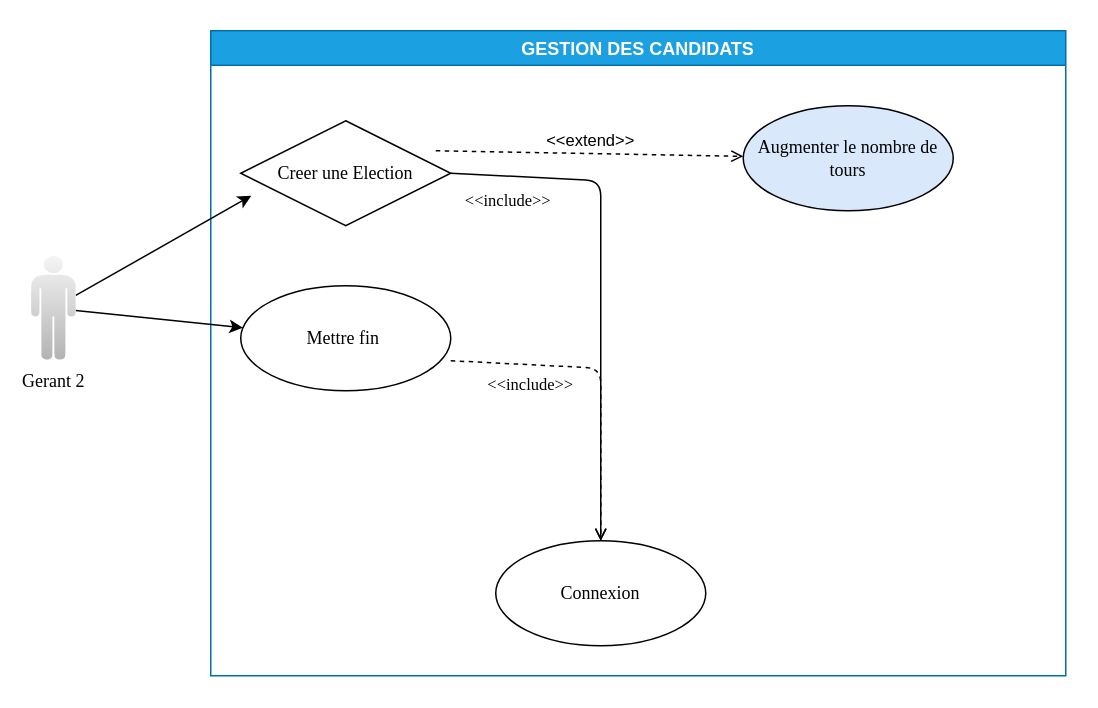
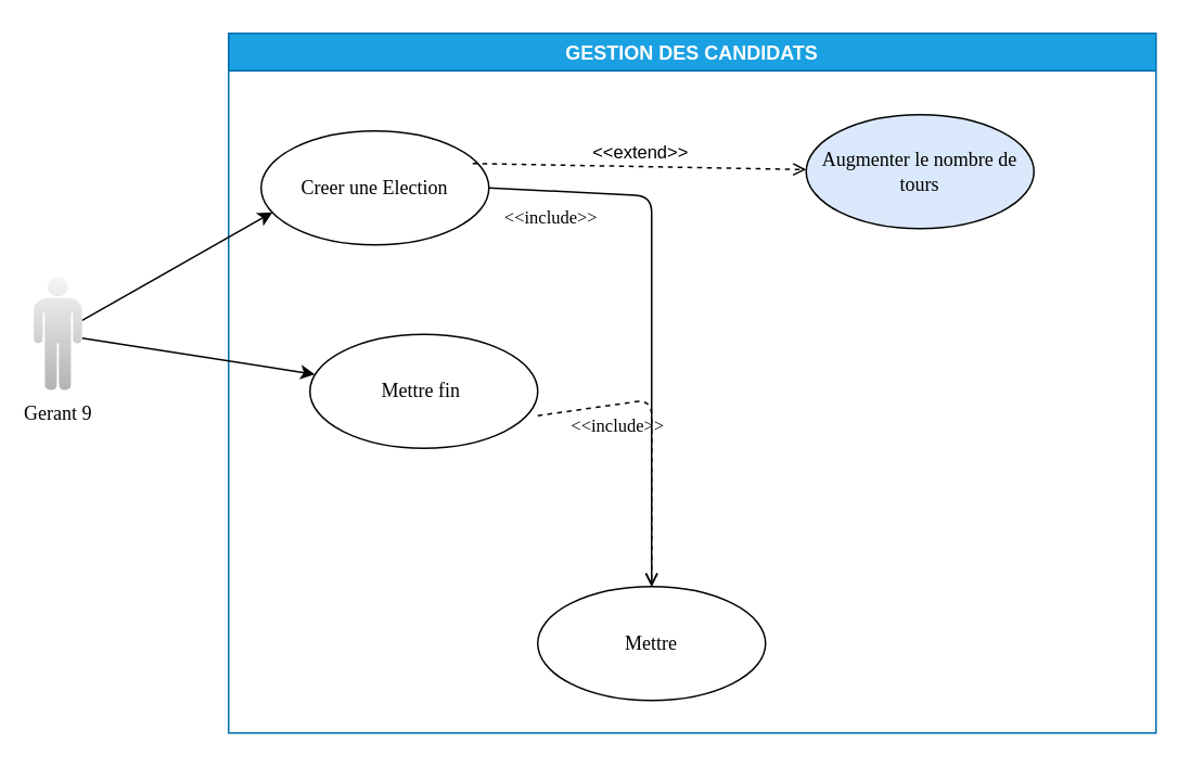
  <mxCell id="0" />
  <mxCell id="1" parent="0" />
  <mxCell id="2" value="GESTION DES CANDIDATS" style="swimlane;fillColor=#1ba1e2;fontColor=#ffffff;strokeColor=#006EAF;" vertex="1" parent="1"><mxGeometry x="140" y="20" width="570" height="430" as="geometry" /></mxCell>
- <mxCell id="3" value="&lt;font face=&quot;Georgia&quot;&gt;Creer une Election&lt;/font&gt;" style="rhombus;whiteSpace=wrap;html=1;" vertex="1" parent="2"><mxGeometry x="20" y="60" width="140" height="70" as="geometry" /></mxCell>
- <mxCell id="4" value="&lt;font face=&quot;Georgia&quot;&gt;Connexion&lt;/font&gt;" style="ellipse;whiteSpace=wrap;html=1;" vertex="1" parent="2"><mxGeometry x="190" y="340" width="140" height="70" as="geometry" /></mxCell>
- <mxCell id="5" value="&lt;font face=&quot;Georgia&quot;&gt;Mettre fin&amp;nbsp;&lt;/font&gt;" style="ellipse;whiteSpace=wrap;html=1;" vertex="1" parent="2"><mxGeometry x="20" y="170" width="140" height="70" as="geometry" /></mxCell>
+ <mxCell id="3" value="&lt;font face=&quot;Georgia&quot;&gt;Creer une Election&lt;/font&gt;" style="ellipse;whiteSpace=wrap;html=1;" vertex="1" parent="2"><mxGeometry x="20" y="60" width="140" height="70" as="geometry" /></mxCell>
+ <mxCell id="4" value="&lt;font face=&quot;Georgia&quot;&gt;Mettre&lt;/font&gt;" style="ellipse;whiteSpace=wrap;html=1;" vertex="1" parent="2"><mxGeometry x="190" y="340" width="140" height="70" as="geometry" /></mxCell>
+ <mxCell id="5" value="&lt;font face=&quot;Georgia&quot;&gt;Mettre fin&amp;nbsp;&lt;/font&gt;" style="ellipse;whiteSpace=wrap;html=1;" vertex="1" parent="2"><mxGeometry x="50" y="185" width="140" height="70" as="geometry" /></mxCell>
  <mxCell id="6" value="&amp;lt;&amp;lt;include&amp;gt;&amp;gt;" style="html=1;verticalAlign=bottom;labelBackgroundColor=none;endArrow=open;endFill=0;dashed=1;fontFamily=Georgia;entryX=0.5;entryY=0;entryDx=0;entryDy=0;exitX=1;exitY=0.714;exitDx=0;exitDy=0;exitPerimeter=0;" edge="1" parent="2" source="5" target="4"><mxGeometry x="-0.501" y="-22" width="160" relative="1" as="geometry"><mxPoint x="360" y="225" as="sourcePoint" /><mxPoint x="320.377" y="303.112" as="targetPoint" /><mxPoint as="offset" /><Array as="points"><mxPoint x="260" y="225" /></Array></mxGeometry></mxCell>
  <mxCell id="7" value="&amp;lt;&amp;lt;include&amp;gt;&amp;gt;" style="html=1;verticalAlign=bottom;labelBackgroundColor=none;endArrow=open;endFill=0;dashed=0;fontFamily=Georgia;exitX=1;exitY=0.5;exitDx=0;exitDy=0;" edge="1" parent="2" source="3" target="4"><mxGeometry x="-0.768" y="-25" width="160" relative="1" as="geometry"><mxPoint x="360" y="95" as="sourcePoint" /><mxPoint x="345" y="391" as="targetPoint" /><mxPoint as="offset" /><Array as="points"><mxPoint x="260" y="100" /></Array></mxGeometry></mxCell>
  <mxCell id="8" value="&lt;font face=&quot;Georgia&quot;&gt;Augmenter le nombre de tours&lt;/font&gt;" style="ellipse;whiteSpace=wrap;html=1;fillColor=#dae8fc;" vertex="1" parent="2"><mxGeometry x="355" y="50" width="140" height="70" as="geometry" /></mxCell>
  <mxCell id="9" value="&amp;lt;&amp;lt;extend&amp;gt;&amp;gt;" style="html=1;verticalAlign=bottom;labelBackgroundColor=none;endArrow=open;endFill=0;dashed=1;" edge="1" parent="2" target="8"><mxGeometry width="160" relative="1" as="geometry"><mxPoint x="150" y="80" as="sourcePoint" /><mxPoint x="310" y="80" as="targetPoint" /></mxGeometry></mxCell>
  <mxCell id="10" style="edgeStyle=none;html=1;entryX=0.05;entryY=0.714;entryDx=0;entryDy=0;entryPerimeter=0;" edge="1" parent="1" source="12" target="3"><mxGeometry relative="1" as="geometry" /></mxCell>
  <mxCell id="11" style="edgeStyle=none;html=1;" edge="1" parent="1" source="12" target="5"><mxGeometry relative="1" as="geometry" /></mxCell>
- <mxCell id="12" value="Gerant 2" style="verticalLabelPosition=bottom;sketch=0;html=1;fillColor=#f5f5f5;verticalAlign=top;align=center;pointerEvents=1;shape=mxgraph.cisco_safe.design.actor_2;fontFamily=Georgia;gradientColor=#b3b3b3;strokeColor=#666666;" vertex="1" parent="1"><mxGeometry x="20" y="170" width="30" height="70" as="geometry" /></mxCell>
+ <mxCell id="12" value="Gerant 9" style="verticalLabelPosition=bottom;sketch=0;html=1;fillColor=#f5f5f5;verticalAlign=top;align=center;pointerEvents=1;shape=mxgraph.cisco_safe.design.actor_2;fontFamily=Georgia;gradientColor=#b3b3b3;strokeColor=#666666;" vertex="1" parent="1"><mxGeometry x="20" y="170" width="30" height="70" as="geometry" /></mxCell>
